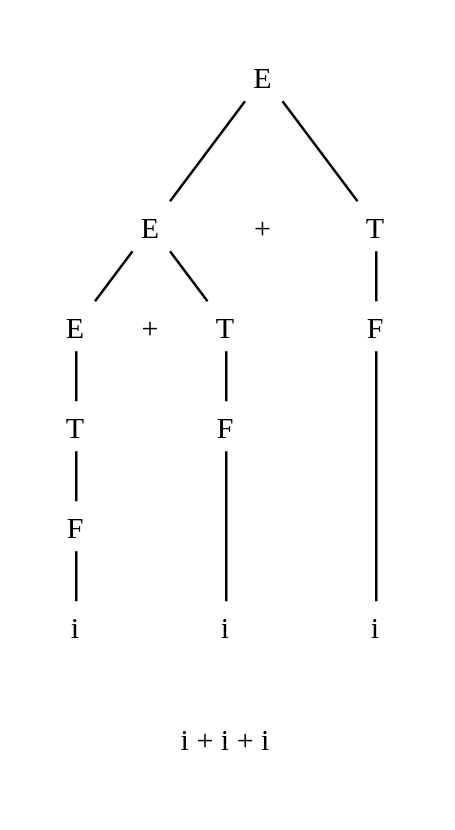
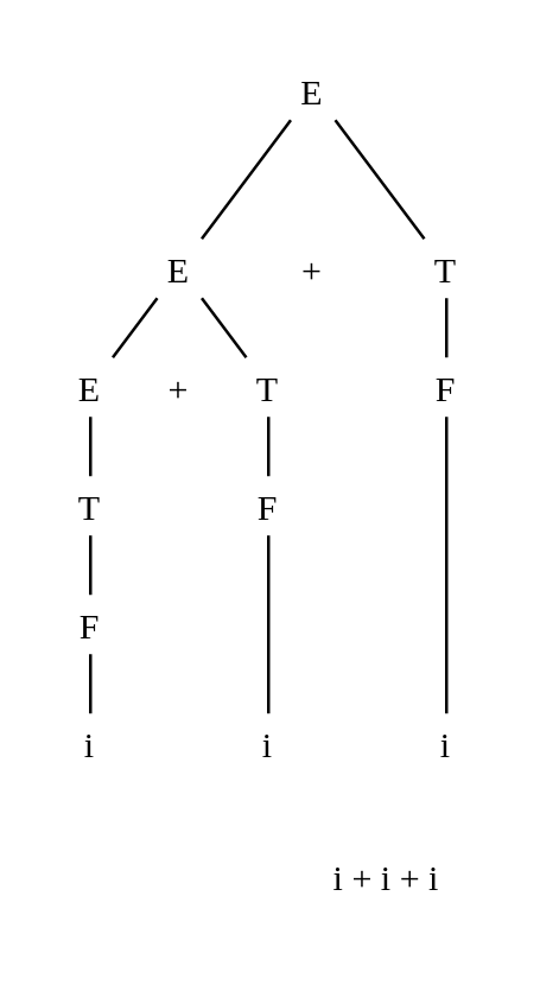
  <mxCell id="0" />
  <mxCell id="1" parent="0" />
- <mxCell id="2" value="i + i + i" style="text;strokeColor=none;fillColor=none;align=center;verticalAlign=middle;rounded=0;fontStyle=0;fontFamily=Times New Roman;labelBackgroundColor=none;" parent="1" vertex="1"><mxGeometry x="60" y="280" width="60" height="30" as="geometry" /></mxCell>
+ <mxCell id="2" value="i + i + i" style="text;strokeColor=none;fillColor=none;align=center;verticalAlign=middle;rounded=0;fontStyle=0;fontFamily=Times New Roman;labelBackgroundColor=none;" parent="1" vertex="1"><mxGeometry x="100" y="280" width="60" height="30" as="geometry" /></mxCell>
  <mxCell id="3" value="i" style="text;strokeColor=none;fillColor=none;align=center;verticalAlign=middle;rounded=0;fontStyle=0;fontFamily=Times New Roman;labelBackgroundColor=none;" parent="1" vertex="1"><mxGeometry x="20" y="240" width="20" height="20" as="geometry" /></mxCell>
  <mxCell id="4" value="i" style="text;strokeColor=none;fillColor=none;align=center;verticalAlign=middle;rounded=0;fontStyle=0;fontFamily=Times New Roman;labelBackgroundColor=none;" parent="1" vertex="1"><mxGeometry x="80" y="240" width="20" height="20" as="geometry" /></mxCell>
  <mxCell id="5" value="i" style="text;strokeColor=none;fillColor=none;align=center;verticalAlign=middle;rounded=0;fontStyle=0;fontFamily=Times New Roman;labelBackgroundColor=none;" parent="1" vertex="1"><mxGeometry x="140" y="240" width="20" height="20" as="geometry" /></mxCell>
  <mxCell id="6" value="" style="edgeStyle=none;endArrow=none;endFill=0;fontStyle=0;fontFamily=Times New Roman;labelBackgroundColor=none;" parent="1" source="7" target="3" edge="1"><mxGeometry relative="1" as="geometry" /></mxCell>
  <mxCell id="7" value="F" style="text;strokeColor=none;fillColor=none;align=center;verticalAlign=middle;rounded=0;fontStyle=0;fontFamily=Times New Roman;labelBackgroundColor=none;" parent="1" vertex="1"><mxGeometry x="20" y="200" width="20" height="20" as="geometry" /></mxCell>
  <mxCell id="8" value="" style="edgeStyle=none;endArrow=none;endFill=0;fontStyle=0;fontFamily=Times New Roman;labelBackgroundColor=none;" parent="1" source="9" target="7" edge="1"><mxGeometry relative="1" as="geometry" /></mxCell>
  <mxCell id="9" value="T" style="text;strokeColor=none;fillColor=none;align=center;verticalAlign=middle;rounded=0;fontStyle=0;fontFamily=Times New Roman;labelBackgroundColor=none;" parent="1" vertex="1"><mxGeometry x="20" y="160" width="20" height="20" as="geometry" /></mxCell>
  <mxCell id="10" value="" style="edgeStyle=none;endArrow=none;endFill=0;fontStyle=0;fontFamily=Times New Roman;labelBackgroundColor=none;" parent="1" source="11" target="9" edge="1"><mxGeometry relative="1" as="geometry" /></mxCell>
  <mxCell id="11" value="E" style="text;strokeColor=none;fillColor=none;align=center;verticalAlign=middle;rounded=0;fontStyle=0;fontFamily=Times New Roman;labelBackgroundColor=none;" parent="1" vertex="1"><mxGeometry x="20" y="120" width="20" height="20" as="geometry" /></mxCell>
  <mxCell id="12" value="" style="edgeStyle=none;endArrow=none;endFill=0;fontStyle=0;fontFamily=Times New Roman;labelBackgroundColor=none;" parent="1" source="13" target="4" edge="1"><mxGeometry relative="1" as="geometry" /></mxCell>
  <mxCell id="13" value="F" style="text;strokeColor=none;fillColor=none;align=center;verticalAlign=middle;rounded=0;fontStyle=0;fontFamily=Times New Roman;labelBackgroundColor=none;" parent="1" vertex="1"><mxGeometry x="80" y="160" width="20" height="20" as="geometry" /></mxCell>
  <mxCell id="14" value="" style="edgeStyle=none;endArrow=none;endFill=0;fontStyle=0;fontFamily=Times New Roman;labelBackgroundColor=none;" parent="1" source="15" target="13" edge="1"><mxGeometry relative="1" as="geometry" /></mxCell>
  <mxCell id="15" value="T" style="text;strokeColor=none;fillColor=none;align=center;verticalAlign=middle;rounded=0;fontStyle=0;fontFamily=Times New Roman;labelBackgroundColor=none;" parent="1" vertex="1"><mxGeometry x="80" y="120" width="20" height="20" as="geometry" /></mxCell>
  <mxCell id="16" value="" style="edgeStyle=none;endArrow=none;endFill=0;fontStyle=0;fontFamily=Times New Roman;labelBackgroundColor=none;" parent="1" source="17" target="5" edge="1"><mxGeometry relative="1" as="geometry" /></mxCell>
  <mxCell id="17" value="F" style="text;strokeColor=none;fillColor=none;align=center;verticalAlign=middle;rounded=0;fontStyle=0;fontFamily=Times New Roman;labelBackgroundColor=none;" parent="1" vertex="1"><mxGeometry x="140" y="120" width="20" height="20" as="geometry" /></mxCell>
  <mxCell id="18" value="" style="edgeStyle=none;endArrow=none;endFill=0;fontStyle=0;fontFamily=Times New Roman;labelBackgroundColor=none;" parent="1" source="19" target="17" edge="1"><mxGeometry relative="1" as="geometry" /></mxCell>
  <mxCell id="19" value="T" style="text;strokeColor=none;fillColor=none;align=center;verticalAlign=middle;rounded=0;fontStyle=0;fontFamily=Times New Roman;labelBackgroundColor=none;" parent="1" vertex="1"><mxGeometry x="140" y="80" width="20" height="20" as="geometry" /></mxCell>
  <mxCell id="20" value="" style="edgeStyle=none;endArrow=none;endFill=0;fontStyle=0;fontFamily=Times New Roman;labelBackgroundColor=none;" parent="1" source="22" target="11" edge="1"><mxGeometry relative="1" as="geometry" /></mxCell>
  <mxCell id="21" value="" style="edgeStyle=none;endArrow=none;endFill=0;fontStyle=0;fontFamily=Times New Roman;labelBackgroundColor=none;" parent="1" source="22" target="15" edge="1"><mxGeometry relative="1" as="geometry" /></mxCell>
  <mxCell id="22" value="E" style="text;strokeColor=none;fillColor=none;align=center;verticalAlign=middle;rounded=0;fontStyle=0;fontFamily=Times New Roman;labelBackgroundColor=none;" parent="1" vertex="1"><mxGeometry x="50" y="80" width="20" height="20" as="geometry" /></mxCell>
  <mxCell id="23" value="+" style="text;strokeColor=none;fillColor=none;align=center;verticalAlign=middle;rounded=0;fontStyle=0;fontFamily=Times New Roman;labelBackgroundColor=none;" parent="1" vertex="1"><mxGeometry x="95" y="80" width="20" height="20" as="geometry" /></mxCell>
  <mxCell id="24" value="+" style="text;strokeColor=none;fillColor=none;align=center;verticalAlign=middle;rounded=0;fontStyle=0;fontFamily=Times New Roman;labelBackgroundColor=none;" parent="1" vertex="1"><mxGeometry x="50" y="120" width="20" height="20" as="geometry" /></mxCell>
  <mxCell id="25" value="" style="edgeStyle=none;endArrow=none;endFill=0;fontStyle=0;fontFamily=Times New Roman;labelBackgroundColor=none;" parent="1" source="27" target="22" edge="1"><mxGeometry relative="1" as="geometry" /></mxCell>
  <mxCell id="26" value="" style="edgeStyle=none;endArrow=none;endFill=0;fontStyle=0;fontFamily=Times New Roman;labelBackgroundColor=none;" parent="1" source="27" target="19" edge="1"><mxGeometry relative="1" as="geometry" /></mxCell>
  <mxCell id="27" value="E" style="text;strokeColor=none;fillColor=none;align=center;verticalAlign=middle;rounded=0;fontStyle=0;fontFamily=Times New Roman;labelBackgroundColor=none;" parent="1" vertex="1"><mxGeometry x="95" y="20" width="20" height="20" as="geometry" /></mxCell>
